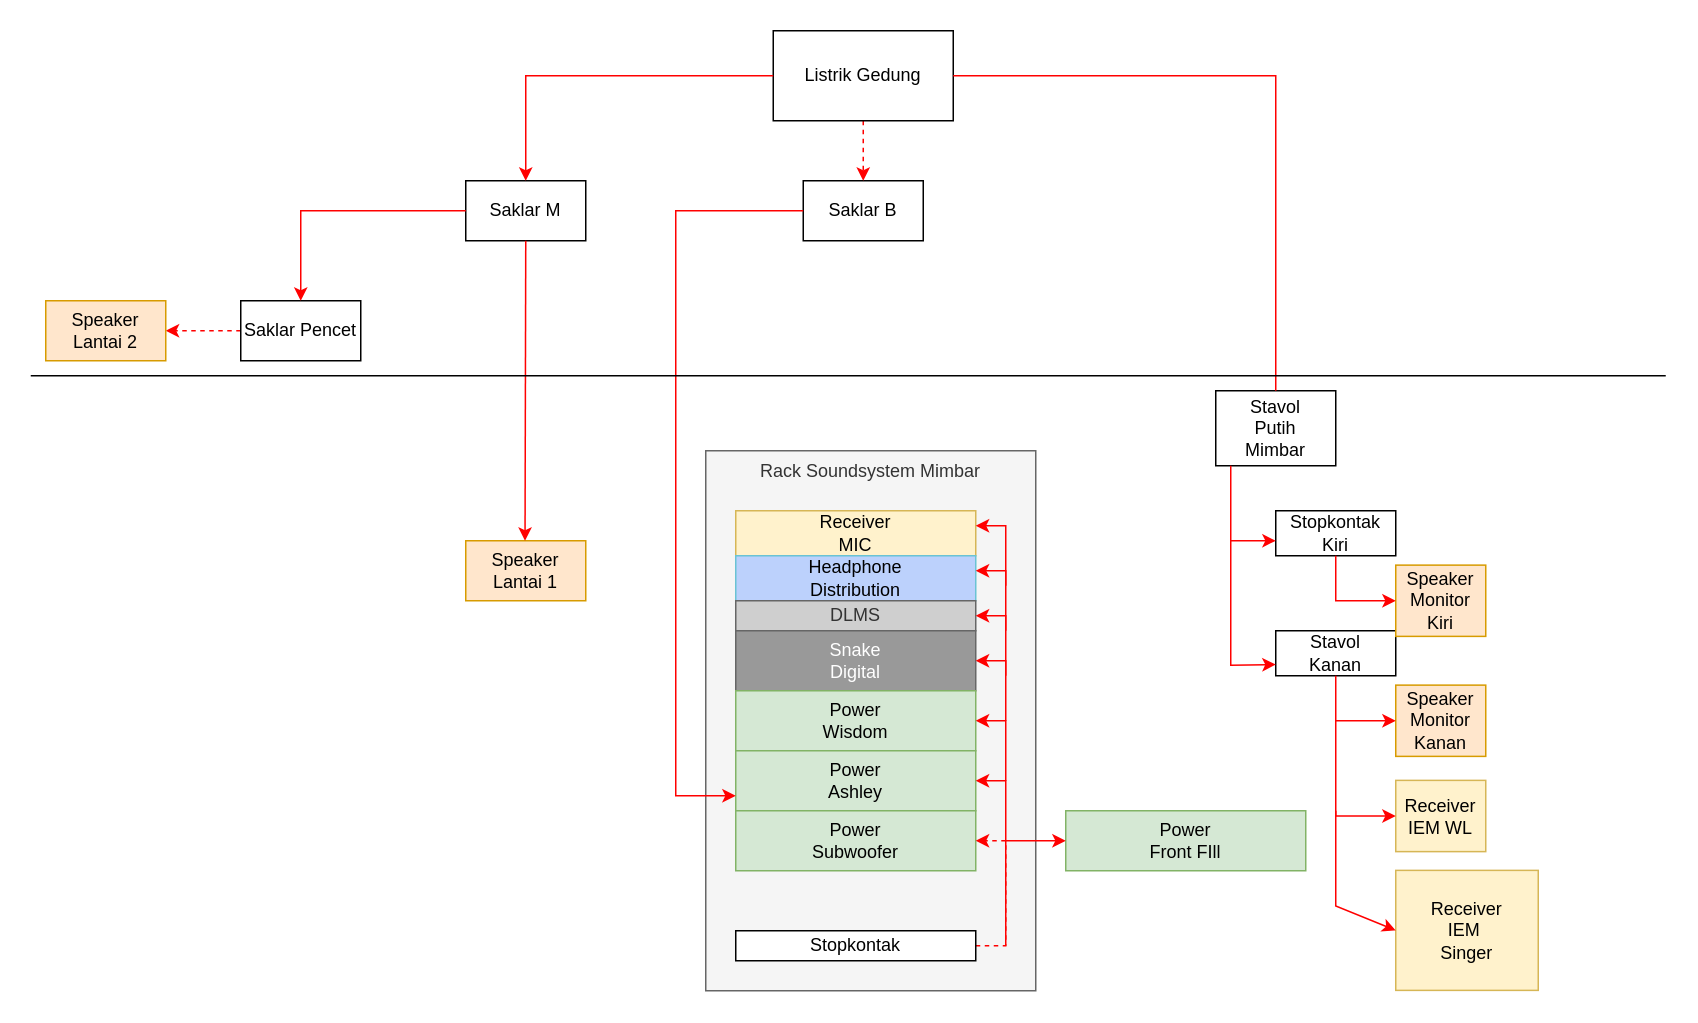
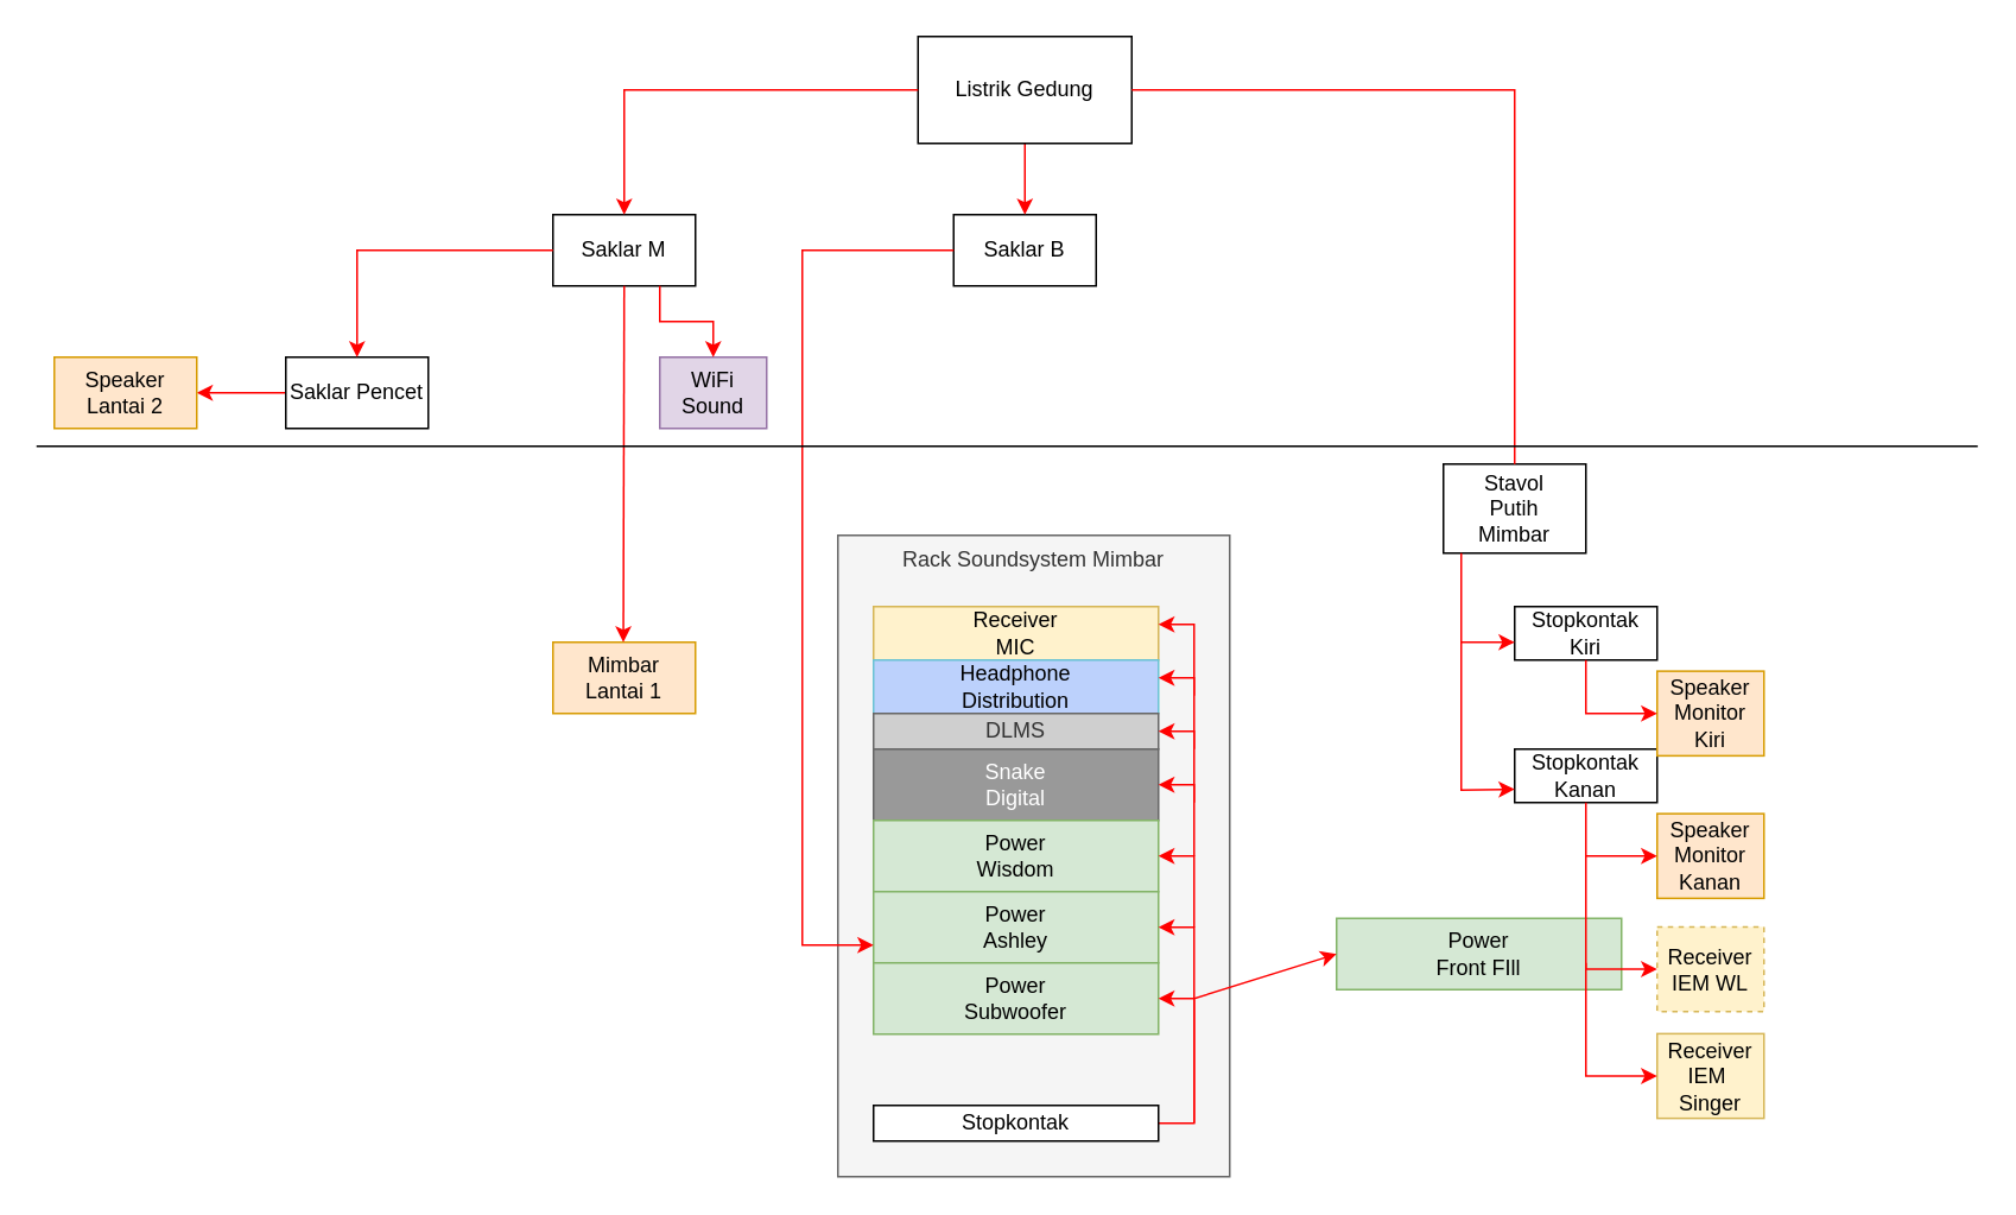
  <mxCell id="0" />
  <mxCell id="1" parent="0" />
  <mxCell id="2" value="Rack Soundsystem Mimbar" style="rounded=0;whiteSpace=wrap;html=1;fillColor=#f5f5f5;verticalAlign=top;labelBackgroundColor=none;strokeColor=#666666;fontColor=#333333;" vertex="1" parent="1"><mxGeometry x="470" y="300" width="220" height="360" as="geometry" /></mxCell>
  <mxCell id="3" value="Saklar M" style="rounded=0;whiteSpace=wrap;html=1;labelBackgroundColor=none;" vertex="1" parent="1"><mxGeometry x="310" y="120" width="80" height="40" as="geometry" /></mxCell>
  <mxCell id="4" value="Saklar B" style="rounded=0;whiteSpace=wrap;html=1;labelBackgroundColor=none;" vertex="1" parent="1"><mxGeometry x="535" y="120" width="80" height="40" as="geometry" /></mxCell>
  <mxCell id="5" value="Receiver&lt;div&gt;MIC&lt;/div&gt;" style="rounded=0;whiteSpace=wrap;html=1;labelBackgroundColor=none;fillColor=#fff2cc;strokeColor=#d6b656;" vertex="1" parent="1"><mxGeometry x="490" y="340" width="160" height="30" as="geometry" /></mxCell>
  <mxCell id="6" value="Headphone&lt;div&gt;Distribution&lt;/div&gt;" style="rounded=0;whiteSpace=wrap;html=1;labelBackgroundColor=none;fillColor=#BCD1FC;strokeColor=#6AC3D4;" vertex="1" parent="1"><mxGeometry x="490" y="370" width="160" height="30" as="geometry" /></mxCell>
  <mxCell id="7" value="DLMS" style="rounded=0;whiteSpace=wrap;html=1;labelBackgroundColor=none;fillColor=#CFCFCF;fontColor=#333333;strokeColor=#666666;" vertex="1" parent="1"><mxGeometry x="490" y="400" width="160" height="20" as="geometry" /></mxCell>
  <mxCell id="8" value="Snake&lt;div&gt;Digital&lt;/div&gt;" style="rounded=0;whiteSpace=wrap;html=1;labelBackgroundColor=none;fillColor=#999999;fontColor=#FFFFFF;strokeColor=#666666;" vertex="1" parent="1"><mxGeometry x="490" y="420" width="160" height="40" as="geometry" /></mxCell>
  <mxCell id="9" value="Power&lt;div&gt;Wisdom&lt;/div&gt;" style="rounded=0;whiteSpace=wrap;html=1;labelBackgroundColor=none;fillColor=#d5e8d4;strokeColor=#82b366;" vertex="1" parent="1"><mxGeometry x="490" y="460" width="160" height="40" as="geometry" /></mxCell>
  <mxCell id="10" value="Power&lt;div&gt;Ashley&lt;/div&gt;" style="rounded=0;whiteSpace=wrap;html=1;labelBackgroundColor=none;fillColor=#d5e8d4;strokeColor=#82b366;" vertex="1" parent="1"><mxGeometry x="490" y="500" width="160" height="40" as="geometry" /></mxCell>
  <mxCell id="11" value="Power&lt;div&gt;Subwoofer&lt;/div&gt;" style="rounded=0;whiteSpace=wrap;html=1;labelBackgroundColor=none;fillColor=#d5e8d4;strokeColor=#82b366;" vertex="1" parent="1"><mxGeometry x="490" y="540" width="160" height="40" as="geometry" /></mxCell>
- <mxCell id="12" value="Power&lt;div&gt;Front FIll&lt;/div&gt;" style="rounded=0;whiteSpace=wrap;html=1;labelBackgroundColor=none;fillColor=#d5e8d4;strokeColor=#82b366;" vertex="1" parent="1"><mxGeometry x="710" y="540" width="160" height="40" as="geometry" /></mxCell>
- <mxCell id="13" style="edgeStyle=orthogonalEdgeStyle;rounded=0;orthogonalLoop=1;jettySize=auto;html=1;entryX=1;entryY=0.5;entryDx=0;entryDy=0;labelBackgroundColor=none;fontColor=default;strokeColor=#FF0000;dashed=1;" edge="1" parent="1" source="14" target="11"><mxGeometry relative="1" as="geometry"><Array as="points"><mxPoint x="670" y="630" /><mxPoint x="670" y="560" /></Array></mxGeometry></mxCell>
+ <mxCell id="12" value="Power&lt;div&gt;Front FIll&lt;/div&gt;" style="rounded=0;whiteSpace=wrap;html=1;labelBackgroundColor=none;fillColor=#d5e8d4;strokeColor=#82b366;" vertex="1" parent="1"><mxGeometry x="750" y="515" width="160" height="40" as="geometry" /></mxCell>
+ <mxCell id="13" style="edgeStyle=orthogonalEdgeStyle;rounded=0;orthogonalLoop=1;jettySize=auto;html=1;entryX=1;entryY=0.5;entryDx=0;entryDy=0;labelBackgroundColor=none;fontColor=default;strokeColor=#FF0000;" edge="1" parent="1" source="14" target="11"><mxGeometry relative="1" as="geometry"><Array as="points"><mxPoint x="670" y="630" /><mxPoint x="670" y="560" /></Array></mxGeometry></mxCell>
  <mxCell id="14" value="Stopkontak" style="rounded=0;whiteSpace=wrap;html=1;labelBackgroundColor=none;" vertex="1" parent="1"><mxGeometry x="490" y="620" width="160" height="20" as="geometry" /></mxCell>
  <mxCell id="15" value="" style="endArrow=classic;html=1;rounded=0;labelBackgroundColor=none;fontColor=default;strokeColor=#FF0000;" edge="1" parent="1"><mxGeometry width="50" height="50" relative="1" as="geometry"><mxPoint x="670" y="560" as="sourcePoint" /><mxPoint x="650" y="520" as="targetPoint" /><Array as="points"><mxPoint x="670" y="520" /></Array></mxGeometry></mxCell>
  <mxCell id="16" value="" style="endArrow=classic;html=1;rounded=0;labelBackgroundColor=none;fontColor=default;strokeColor=#FF0000;" edge="1" parent="1"><mxGeometry width="50" height="50" relative="1" as="geometry"><mxPoint x="670" y="520" as="sourcePoint" /><mxPoint x="650" y="480" as="targetPoint" /><Array as="points"><mxPoint x="670" y="480" /></Array></mxGeometry></mxCell>
  <mxCell id="17" value="" style="endArrow=classic;html=1;rounded=0;labelBackgroundColor=none;fontColor=default;strokeColor=#FF0000;" edge="1" parent="1"><mxGeometry width="50" height="50" relative="1" as="geometry"><mxPoint x="670" y="420" as="sourcePoint" /><mxPoint x="650" y="380" as="targetPoint" /><Array as="points"><mxPoint x="670" y="380" /></Array></mxGeometry></mxCell>
  <mxCell id="18" value="" style="endArrow=classic;html=1;rounded=0;labelBackgroundColor=none;fontColor=default;strokeColor=#FF0000;" edge="1" parent="1"><mxGeometry width="50" height="50" relative="1" as="geometry"><mxPoint x="670" y="480" as="sourcePoint" /><mxPoint x="650" y="440" as="targetPoint" /><Array as="points"><mxPoint x="670" y="440" /></Array></mxGeometry></mxCell>
  <mxCell id="19" value="" style="endArrow=classic;html=1;rounded=0;labelBackgroundColor=none;fontColor=default;strokeColor=#FF0000;" edge="1" parent="1"><mxGeometry width="50" height="50" relative="1" as="geometry"><mxPoint x="670" y="450" as="sourcePoint" /><mxPoint x="650" y="410" as="targetPoint" /><Array as="points"><mxPoint x="670" y="410" /></Array></mxGeometry></mxCell>
  <mxCell id="20" value="" style="endArrow=classic;html=1;rounded=0;labelBackgroundColor=none;fontColor=default;strokeColor=#FF0000;" edge="1" parent="1"><mxGeometry width="50" height="50" relative="1" as="geometry"><mxPoint x="670" y="390" as="sourcePoint" /><mxPoint x="650" y="350" as="targetPoint" /><Array as="points"><mxPoint x="670" y="350" /></Array></mxGeometry></mxCell>
  <mxCell id="21" value="" style="endArrow=classic;html=1;rounded=0;labelBackgroundColor=none;fontColor=default;strokeColor=#FF0000;entryX=0;entryY=0.5;entryDx=0;entryDy=0;" edge="1" parent="1" target="12"><mxGeometry width="50" height="50" relative="1" as="geometry"><mxPoint x="670" y="630" as="sourcePoint" /><mxPoint x="650" y="590" as="targetPoint" /><Array as="points"><mxPoint x="670" y="560" /></Array></mxGeometry></mxCell>
  <mxCell id="22" value="" style="endArrow=classic;html=1;rounded=0;exitX=0;exitY=0.5;exitDx=0;exitDy=0;strokeColor=#FF0000;" edge="1" parent="1" source="4"><mxGeometry width="50" height="50" relative="1" as="geometry"><mxPoint x="440" y="580" as="sourcePoint" /><mxPoint x="490" y="530" as="targetPoint" /><Array as="points"><mxPoint x="450" y="140" /><mxPoint x="450" y="530" /></Array></mxGeometry></mxCell>
- <mxCell id="23" style="edgeStyle=orthogonalEdgeStyle;rounded=0;orthogonalLoop=1;jettySize=auto;html=1;entryX=1;entryY=0.5;entryDx=0;entryDy=0;labelBackgroundColor=none;fontColor=default;strokeColor=#FF0000;entryPerimeter=0;dashed=1;" edge="1" source="24" target="25" parent="1"><mxGeometry relative="1" as="geometry"><Array as="points" /></mxGeometry></mxCell>
+ <mxCell id="23" style="edgeStyle=orthogonalEdgeStyle;rounded=0;orthogonalLoop=1;jettySize=auto;html=1;entryX=1;entryY=0.5;entryDx=0;entryDy=0;labelBackgroundColor=none;fontColor=default;strokeColor=#FF0000;entryPerimeter=0;" edge="1" source="24" target="25" parent="1"><mxGeometry relative="1" as="geometry"><Array as="points" /></mxGeometry></mxCell>
  <mxCell id="24" value="Saklar Pencet" style="rounded=0;whiteSpace=wrap;html=1;labelBackgroundColor=none;" vertex="1" parent="1"><mxGeometry x="160" y="200" width="80" height="40" as="geometry" /></mxCell>
  <mxCell id="25" value="Speaker&lt;div&gt;Lantai 2&lt;/div&gt;" style="rounded=0;whiteSpace=wrap;html=1;labelBackgroundColor=none;fillColor=#ffe6cc;strokeColor=#d79b00;" vertex="1" parent="1"><mxGeometry x="30" y="200" width="80" height="40" as="geometry" /></mxCell>
- <mxCell id="28" value="" style="endArrow=classic;html=1;rounded=0;strokeColor=#FF0000;entryX=0.5;entryY=0;entryDx=0;entryDy=0;exitX=0.5;exitY=1;exitDx=0;exitDy=0;dashed=1;" edge="1" parent="1" source="29" target="4"><mxGeometry width="50" height="50" relative="1" as="geometry"><mxPoint x="670" y="100" as="sourcePoint" /><mxPoint x="570" y="110" as="targetPoint" /><Array as="points" /></mxGeometry></mxCell>
+ <mxCell id="26" value="WiFi&lt;div&gt;Sound&lt;/div&gt;" style="rounded=0;whiteSpace=wrap;html=1;labelBackgroundColor=none;fillColor=#e1d5e7;strokeColor=#9673a6;" vertex="1" parent="1"><mxGeometry x="370" y="200" width="60" height="40" as="geometry" /></mxCell>
+ <mxCell id="27" value="" style="endArrow=classic;html=1;rounded=0;exitX=0.75;exitY=1;exitDx=0;exitDy=0;entryX=0.5;entryY=0;entryDx=0;entryDy=0;strokeColor=#FF0000;" edge="1" parent="1" source="3" target="26"><mxGeometry width="50" height="50" relative="1" as="geometry"><mxPoint x="320" y="390" as="sourcePoint" /><mxPoint x="370" y="340" as="targetPoint" /><Array as="points"><mxPoint x="370" y="180" /><mxPoint x="400" y="180" /></Array></mxGeometry></mxCell>
+ <mxCell id="28" value="" style="endArrow=classic;html=1;rounded=0;strokeColor=#FF0000;entryX=0.5;entryY=0;entryDx=0;entryDy=0;exitX=0.5;exitY=1;exitDx=0;exitDy=0;" edge="1" parent="1" source="29" target="4"><mxGeometry width="50" height="50" relative="1" as="geometry"><mxPoint x="670" y="100" as="sourcePoint" /><mxPoint x="570" y="110" as="targetPoint" /><Array as="points" /></mxGeometry></mxCell>
  <mxCell id="29" value="Listrik Gedung" style="rounded=0;whiteSpace=wrap;html=1;" vertex="1" parent="1"><mxGeometry x="515" y="20" width="120" height="60" as="geometry" /></mxCell>
  <mxCell id="30" value="" style="endArrow=classic;html=1;rounded=0;strokeColor=#FF0000;" edge="1" parent="1" source="29"><mxGeometry width="50" height="50" relative="1" as="geometry"><mxPoint x="389" y="50" as="sourcePoint" /><mxPoint x="350" y="120" as="targetPoint" /><Array as="points"><mxPoint x="350" y="50" /></Array></mxGeometry></mxCell>
  <mxCell id="31" value="" style="endArrow=classic;html=1;rounded=0;exitX=0;exitY=0.5;exitDx=0;exitDy=0;strokeColor=#FF0000;" edge="1" parent="1" source="3"><mxGeometry width="50" height="50" relative="1" as="geometry"><mxPoint x="240" y="170" as="sourcePoint" /><mxPoint x="200" y="200" as="targetPoint" /><Array as="points"><mxPoint x="200" y="140" /></Array></mxGeometry></mxCell>
  <mxCell id="32" value="Stavol&lt;div&gt;Putih&lt;/div&gt;&lt;div&gt;Mimbar&lt;/div&gt;" style="rounded=0;whiteSpace=wrap;html=1;labelBackgroundColor=none;" vertex="1" parent="1"><mxGeometry x="810" y="260" width="80" height="50" as="geometry" /></mxCell>
  <mxCell id="33" value="" style="endArrow=none;html=1;rounded=0;strokeColor=#FF0000;exitX=1;exitY=0.5;exitDx=0;exitDy=0;entryX=0.5;entryY=0;entryDx=0;entryDy=0;" edge="1" parent="1" source="29" target="32"><mxGeometry width="50" height="50" relative="1" as="geometry"><mxPoint x="810" y="50" as="sourcePoint" /><mxPoint x="920" y="100" as="targetPoint" /><Array as="points"><mxPoint x="850" y="50" /></Array></mxGeometry></mxCell>
  <mxCell id="34" value="Stopkontak&lt;div&gt;Kiri&lt;/div&gt;" style="rounded=0;whiteSpace=wrap;html=1;" vertex="1" parent="1"><mxGeometry x="850" y="340" width="80" height="30" as="geometry" /></mxCell>
- <mxCell id="35" value="Stavol&lt;div&gt;Kanan&lt;/div&gt;" style="rounded=0;whiteSpace=wrap;html=1;" vertex="1" parent="1"><mxGeometry x="850" y="420" width="80" height="30" as="geometry" /></mxCell>
+ <mxCell id="35" value="Stopkontak&lt;div&gt;Kanan&lt;/div&gt;" style="rounded=0;whiteSpace=wrap;html=1;" vertex="1" parent="1"><mxGeometry x="850" y="420" width="80" height="30" as="geometry" /></mxCell>
  <mxCell id="36" value="" style="endArrow=classic;html=1;rounded=0;exitX=0.125;exitY=1;exitDx=0;exitDy=0;exitPerimeter=0;strokeColor=#FF0000;entryX=0;entryY=0.75;entryDx=0;entryDy=0;" edge="1" parent="1" source="32" target="35"><mxGeometry width="50" height="50" relative="1" as="geometry"><mxPoint x="820" y="235" as="sourcePoint" /><mxPoint x="810" y="435" as="targetPoint" /><Array as="points"><mxPoint x="820" y="443" /></Array></mxGeometry></mxCell>
  <mxCell id="37" value="" style="endArrow=classic;html=1;rounded=0;strokeColor=#FF0000;" edge="1" parent="1"><mxGeometry width="50" height="50" relative="1" as="geometry"><mxPoint x="820" y="360" as="sourcePoint" /><mxPoint x="850" y="360" as="targetPoint" /></mxGeometry></mxCell>
  <mxCell id="38" value="Speaker&lt;div&gt;Monitor Kiri&lt;/div&gt;" style="rounded=0;whiteSpace=wrap;html=1;fillColor=#ffe6cc;strokeColor=#d79b00;" vertex="1" parent="1"><mxGeometry x="930" y="376.25" width="60" height="47.5" as="geometry" /></mxCell>
  <mxCell id="39" value="" style="endArrow=classic;html=1;rounded=0;entryX=0;entryY=0.5;entryDx=0;entryDy=0;strokeColor=#FF0000;" edge="1" parent="1" target="38"><mxGeometry width="50" height="50" relative="1" as="geometry"><mxPoint x="890" y="370" as="sourcePoint" /><mxPoint x="920" y="415" as="targetPoint" /><Array as="points"><mxPoint x="890" y="400" /></Array></mxGeometry></mxCell>
  <mxCell id="40" value="Speaker&lt;div&gt;Monitor Kanan&lt;/div&gt;" style="rounded=0;whiteSpace=wrap;html=1;fillColor=#ffe6cc;strokeColor=#d79b00;" vertex="1" parent="1"><mxGeometry x="930" y="456.25" width="60" height="47.5" as="geometry" /></mxCell>
  <mxCell id="41" value="" style="endArrow=classic;html=1;rounded=0;entryX=0;entryY=0.5;entryDx=0;entryDy=0;strokeColor=#FF0000;" edge="1" target="40" parent="1"><mxGeometry width="50" height="50" relative="1" as="geometry"><mxPoint x="890" y="450" as="sourcePoint" /><mxPoint x="920" y="495" as="targetPoint" /><Array as="points"><mxPoint x="890" y="480" /></Array></mxGeometry></mxCell>
- <mxCell id="42" value="Receiver&lt;div&gt;IEM WL&lt;/div&gt;" style="rounded=0;whiteSpace=wrap;html=1;fillColor=#fff2cc;strokeColor=#d6b656;" vertex="1" parent="1"><mxGeometry x="930" y="519.75" width="60" height="47.5" as="geometry" /></mxCell>
+ <mxCell id="42" value="Receiver&lt;div&gt;IEM WL&lt;/div&gt;" style="rounded=0;whiteSpace=wrap;html=1;fillColor=#fff2cc;strokeColor=#d6b656;dashed=1;" vertex="1" parent="1"><mxGeometry x="930" y="519.75" width="60" height="47.5" as="geometry" /></mxCell>
  <mxCell id="43" value="" style="endArrow=classic;html=1;rounded=0;entryX=0;entryY=0.5;entryDx=0;entryDy=0;strokeColor=#FF0000;" edge="1" target="42" parent="1"><mxGeometry width="50" height="50" relative="1" as="geometry"><mxPoint x="890" y="480" as="sourcePoint" /><mxPoint x="920" y="558.5" as="targetPoint" /><Array as="points"><mxPoint x="890" y="543.5" /></Array></mxGeometry></mxCell>
- <mxCell id="44" value="Receiver&lt;div&gt;IEM&amp;nbsp;&lt;/div&gt;&lt;div&gt;Singer&lt;/div&gt;" style="rounded=0;whiteSpace=wrap;html=1;fillColor=#fff2cc;strokeColor=#d6b656;" vertex="1" parent="1"><mxGeometry x="930" y="579.75" width="95" height="80" as="geometry" /></mxCell>
+ <mxCell id="44" value="Receiver&lt;div&gt;IEM&amp;nbsp;&lt;/div&gt;&lt;div&gt;Singer&lt;/div&gt;" style="rounded=0;whiteSpace=wrap;html=1;fillColor=#fff2cc;strokeColor=#d6b656;" vertex="1" parent="1"><mxGeometry x="930" y="579.75" width="60" height="47.5" as="geometry" /></mxCell>
  <mxCell id="45" value="" style="endArrow=classic;html=1;rounded=0;entryX=0;entryY=0.5;entryDx=0;entryDy=0;strokeColor=#FF0000;" edge="1" target="44" parent="1"><mxGeometry width="50" height="50" relative="1" as="geometry"><mxPoint x="890" y="540" as="sourcePoint" /><mxPoint x="920" y="618.5" as="targetPoint" /><Array as="points"><mxPoint x="890" y="603.5" /></Array></mxGeometry></mxCell>
- <mxCell id="46" value="Speaker&lt;div&gt;Lantai 1&lt;/div&gt;" style="rounded=0;whiteSpace=wrap;html=1;labelBackgroundColor=none;fillColor=#ffe6cc;strokeColor=#d79b00;" vertex="1" parent="1"><mxGeometry x="310" y="360" width="80" height="40" as="geometry" /></mxCell>
+ <mxCell id="46" value="Mimbar&lt;div&gt;Lantai 1&lt;/div&gt;" style="rounded=0;whiteSpace=wrap;html=1;labelBackgroundColor=none;fillColor=#ffe6cc;strokeColor=#d79b00;" vertex="1" parent="1"><mxGeometry x="310" y="360" width="80" height="40" as="geometry" /></mxCell>
  <mxCell id="47" style="edgeStyle=orthogonalEdgeStyle;rounded=0;orthogonalLoop=1;jettySize=auto;html=1;entryX=0.5;entryY=0;entryDx=0;entryDy=0;labelBackgroundColor=none;fontColor=default;strokeColor=#FF0000;exitX=0.5;exitY=1;exitDx=0;exitDy=0;" edge="1" parent="1" source="3"><mxGeometry relative="1" as="geometry"><mxPoint x="349.52" y="280" as="sourcePoint" /><mxPoint x="349.52" y="360" as="targetPoint" /></mxGeometry></mxCell>
  <mxCell id="48" value="" style="endArrow=none;html=1;rounded=0;" edge="1" parent="1"><mxGeometry width="50" height="50" relative="1" as="geometry"><mxPoint x="20" y="250" as="sourcePoint" /><mxPoint x="1110" y="250" as="targetPoint" /></mxGeometry></mxCell>
